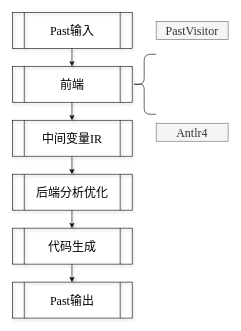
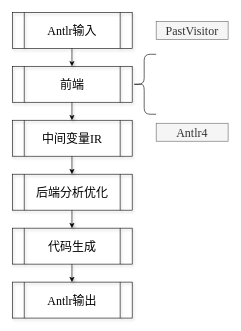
  <mxCell id="0" />
  <mxCell id="1" parent="0" />
- <mxCell id="2" value="&lt;font face=&quot;霞鹜文楷&quot;&gt;&lt;font style=&quot;font-size: 20px;&quot;&gt;Past&lt;/font&gt;&lt;font style=&quot;font-size: 20px;&quot;&gt;输入&lt;/font&gt;&lt;/font&gt;" style="shape=process;whiteSpace=wrap;html=1;backgroundOutline=1;shadow=1;rounded=0;fillColor=none;fontFamily=霞鹜文楷;" vertex="1" parent="1"><mxGeometry x="20" y="20" width="200" height="60" as="geometry" /></mxCell>
+ <mxCell id="2" value="&lt;font face=&quot;霞鹜文楷&quot;&gt;&lt;font style=&quot;font-size: 20px;&quot;&gt;Antlr&lt;/font&gt;&lt;font style=&quot;font-size: 20px;&quot;&gt;输入&lt;/font&gt;&lt;/font&gt;" style="shape=process;whiteSpace=wrap;html=1;backgroundOutline=1;shadow=1;rounded=0;fillColor=none;fontFamily=霞鹜文楷;" vertex="1" parent="1"><mxGeometry x="20" y="20" width="200" height="60" as="geometry" /></mxCell>
  <mxCell id="3" value="&lt;font style=&quot;border-color: var(--border-color); font-size: 20px;&quot;&gt;前端&lt;/font&gt;" style="shape=process;whiteSpace=wrap;html=1;backgroundOutline=1;shadow=1;rounded=0;fillColor=none;fontFamily=霞鹜文楷;" vertex="1" parent="1"><mxGeometry x="20" y="110" width="200" height="60" as="geometry" /></mxCell>
  <mxCell id="4" value="&lt;font style=&quot;border-color: var(--border-color); font-size: 20px;&quot; face=&quot;霞鹜文楷&quot;&gt;中间变量IR&lt;/font&gt;" style="shape=process;whiteSpace=wrap;html=1;backgroundOutline=1;shadow=1;rounded=0;fillColor=none;fontFamily=霞鹜文楷;" vertex="1" parent="1"><mxGeometry x="20" y="200" width="200" height="60" as="geometry" /></mxCell>
  <mxCell id="5" value="&lt;font style=&quot;border-color: var(--border-color); font-size: 20px;&quot; face=&quot;霞鹜文楷&quot;&gt;后端分析优化&lt;/font&gt;" style="shape=process;whiteSpace=wrap;html=1;backgroundOutline=1;shadow=1;rounded=0;fillColor=none;fontFamily=霞鹜文楷;" vertex="1" parent="1"><mxGeometry x="20" y="290" width="200" height="60" as="geometry" /></mxCell>
  <mxCell id="6" value="&lt;font style=&quot;border-color: var(--border-color); font-size: 20px;&quot; face=&quot;霞鹜文楷&quot;&gt;代码生成&lt;/font&gt;" style="shape=process;whiteSpace=wrap;html=1;backgroundOutline=1;shadow=1;rounded=0;fillColor=none;fontFamily=霞鹜文楷;" vertex="1" parent="1"><mxGeometry x="20" y="380" width="200" height="60" as="geometry" /></mxCell>
- <mxCell id="7" value="&lt;font face=&quot;霞鹜文楷&quot;&gt;&lt;font style=&quot;font-size: 20px;&quot;&gt;Past&lt;/font&gt;&lt;font style=&quot;font-size: 20px;&quot;&gt;输出&lt;/font&gt;&lt;/font&gt;" style="shape=process;whiteSpace=wrap;html=1;backgroundOutline=1;shadow=1;rounded=0;fillColor=none;fontFamily=霞鹜文楷;" vertex="1" parent="1"><mxGeometry x="20" y="470" width="200" height="60" as="geometry" /></mxCell>
+ <mxCell id="7" value="&lt;font face=&quot;霞鹜文楷&quot;&gt;&lt;font style=&quot;font-size: 20px;&quot;&gt;Antlr&lt;/font&gt;&lt;font style=&quot;font-size: 20px;&quot;&gt;输出&lt;/font&gt;&lt;/font&gt;" style="shape=process;whiteSpace=wrap;html=1;backgroundOutline=1;shadow=1;rounded=0;fillColor=none;fontFamily=霞鹜文楷;" vertex="1" parent="1"><mxGeometry x="20" y="470" width="200" height="60" as="geometry" /></mxCell>
  <mxCell id="8" value="" style="endArrow=classic;html=1;rounded=0;shadow=1;" edge="1" parent="1"><mxGeometry width="50" height="50" relative="1" as="geometry"><mxPoint x="119.5" y="80" as="sourcePoint" /><mxPoint x="119.5" y="110" as="targetPoint" /></mxGeometry></mxCell>
  <mxCell id="9" value="" style="endArrow=classic;html=1;rounded=0;shadow=1;" edge="1" parent="1"><mxGeometry width="50" height="50" relative="1" as="geometry"><mxPoint x="119.5" y="170" as="sourcePoint" /><mxPoint x="119.5" y="200" as="targetPoint" /></mxGeometry></mxCell>
  <mxCell id="10" value="" style="endArrow=classic;html=1;rounded=0;shadow=1;" edge="1" parent="1"><mxGeometry width="50" height="50" relative="1" as="geometry"><mxPoint x="119.5" y="260" as="sourcePoint" /><mxPoint x="119.5" y="290" as="targetPoint" /></mxGeometry></mxCell>
  <mxCell id="11" value="" style="endArrow=classic;html=1;rounded=0;shadow=1;" edge="1" parent="1"><mxGeometry width="50" height="50" relative="1" as="geometry"><mxPoint x="119.5" y="350" as="sourcePoint" /><mxPoint x="119.5" y="380" as="targetPoint" /></mxGeometry></mxCell>
  <mxCell id="12" value="" style="endArrow=classic;html=1;rounded=0;shadow=1;" edge="1" parent="1"><mxGeometry width="50" height="50" relative="1" as="geometry"><mxPoint x="119.5" y="440" as="sourcePoint" /><mxPoint x="119.5" y="470" as="targetPoint" /></mxGeometry></mxCell>
  <mxCell id="13" value="" style="shape=curlyBracket;whiteSpace=wrap;html=1;rounded=1;labelPosition=left;verticalLabelPosition=middle;align=right;verticalAlign=middle;" vertex="1" parent="1"><mxGeometry x="220" y="90" width="40" height="100" as="geometry" /></mxCell>
  <mxCell id="14" value="&lt;font face=&quot;霞鹜文楷&quot;&gt;&lt;span style=&quot;font-size: 20px;&quot;&gt;Antlr4&lt;/span&gt;&lt;/font&gt;" style="text;html=1;strokeColor=#666666;fillColor=#f5f5f5;align=center;verticalAlign=middle;whiteSpace=wrap;rounded=0;fontColor=#333333;" vertex="1" parent="1"><mxGeometry x="260" y="205" width="120" height="30" as="geometry" /></mxCell>
  <mxCell id="15" value="&lt;font face=&quot;霞鹜文楷&quot;&gt;&lt;span style=&quot;font-size: 20px;&quot;&gt;PastVisitor&lt;/span&gt;&lt;/font&gt;" style="text;html=1;strokeColor=#666666;fillColor=#f5f5f5;align=center;verticalAlign=middle;whiteSpace=wrap;rounded=0;fontColor=#333333;" vertex="1" parent="1"><mxGeometry x="260" y="35" width="120" height="30" as="geometry" /></mxCell>
